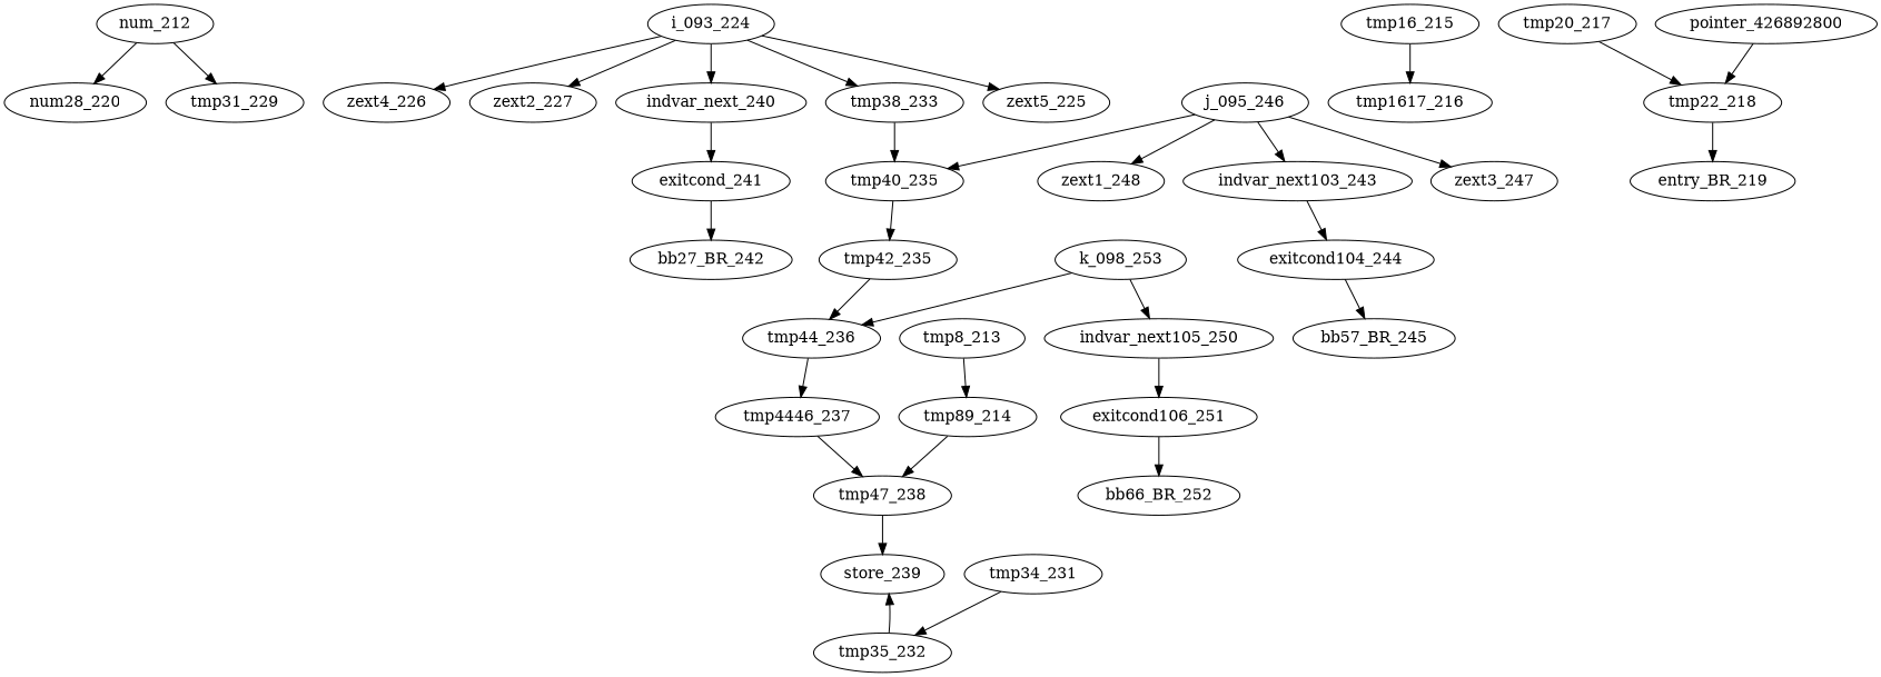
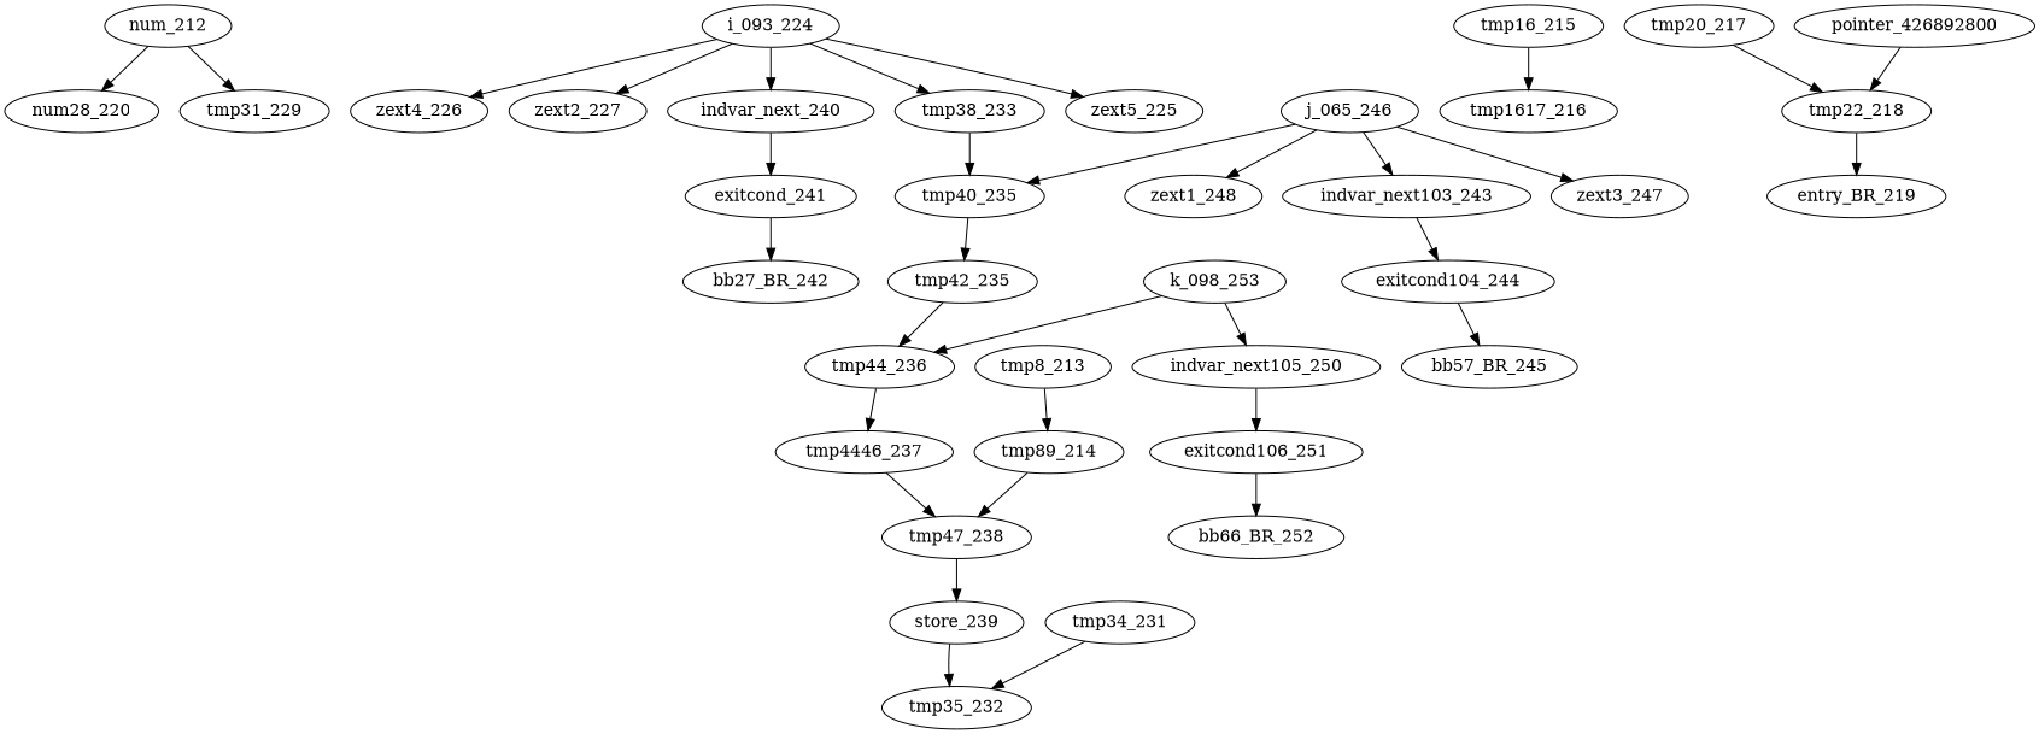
  digraph {
    num_212
    num28_220
    tmp31_229
    tmp8_213
    tmp89_214
    tmp47_238
    store_239
    tmp16_215
    tmp1617_216
    tmp20_217
    tmp22_218
    entry_BR_219
    i_093_224
    zext5_225
    zext4_226
    zext2_227
    tmp38_233
    indvar_next_240
    n19 [label=tmp40_235]
    exitcond_241
    tmp42_235
    bb27_BR_242
    tmp34_231
    tmp35_232
    tmp44_236
    tmp4446_237
    indvar_next103_243
    exitcond104_244
    bb57_BR_245
-   j_095_246
+   j_095_246 [label=j_065_246]
    zext3_247
    zext1_248
    indvar_next105_250
    exitcond106_251
    bb66_BR_252
    k_098_253
    pointer_426892800
    num_212 -> num28_220
    num_212 -> tmp31_229
    tmp8_213 -> tmp89_214
    tmp89_214 -> tmp47_238
    tmp47_238 -> store_239
    tmp16_215 -> tmp1617_216
    tmp20_217 -> tmp22_218
    tmp22_218 -> entry_BR_219
    i_093_224 -> zext5_225
    i_093_224 -> zext4_226
    i_093_224 -> zext2_227
    i_093_224 -> tmp38_233
    i_093_224 -> indvar_next_240
    tmp38_233 -> n19
    indvar_next_240 -> exitcond_241
    n19 -> tmp42_235
    exitcond_241 -> bb27_BR_242
    tmp42_235 -> tmp44_236
    tmp34_231 -> tmp35_232
-   tmp35_232 -> store_239
+   store_239 -> tmp35_232
    tmp44_236 -> tmp4446_237
    tmp4446_237 -> tmp47_238
    indvar_next103_243 -> exitcond104_244
    exitcond104_244 -> bb57_BR_245
    j_095_246 -> n19
    j_095_246 -> indvar_next103_243
    j_095_246 -> zext3_247
    j_095_246 -> zext1_248
    indvar_next105_250 -> exitcond106_251
    exitcond106_251 -> bb66_BR_252
    k_098_253 -> tmp44_236
    k_098_253 -> indvar_next105_250
    pointer_426892800 -> tmp22_218
  }
